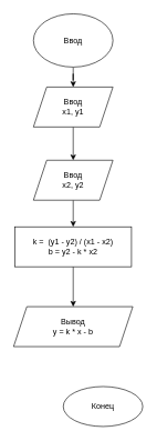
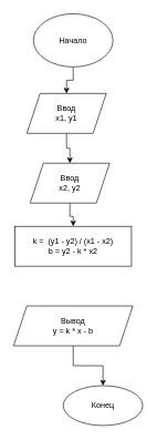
  <mxCell id="0" />
  <mxCell id="1" parent="0" />
  <mxCell id="2" value="" style="edgeStyle=orthogonalEdgeStyle;rounded=0;orthogonalLoop=1;jettySize=auto;html=1;" edge="1" parent="1" source="3" target="5"><mxGeometry relative="1" as="geometry" /></mxCell>
- <mxCell id="3" value="Ввод" style="ellipse;whiteSpace=wrap;html=1;" vertex="1" parent="1"><mxGeometry x="50" y="20" width="120" height="80" as="geometry" /></mxCell>
+ <mxCell id="3" value="Начало" style="ellipse;whiteSpace=wrap;html=1;" vertex="1" parent="1"><mxGeometry x="50" y="20" width="120" height="80" as="geometry" /></mxCell>
  <mxCell id="4" value="" style="edgeStyle=orthogonalEdgeStyle;rounded=0;orthogonalLoop=1;jettySize=auto;html=1;" edge="1" parent="1" source="5" target="7"><mxGeometry relative="1" as="geometry" /></mxCell>
- <mxCell id="5" value="Ввод&lt;br&gt;x1, y1" style="shape=parallelogram;perimeter=parallelogramPerimeter;whiteSpace=wrap;html=1;fixedSize=1;" vertex="1" parent="1"><mxGeometry x="50" y="130" width="120" height="60" as="geometry" /></mxCell>
+ <mxCell id="5" value="Ввод&lt;br&gt;x1, y1" style="shape=parallelogram;perimeter=parallelogramPerimeter;whiteSpace=wrap;html=1;fixedSize=1;" vertex="1" parent="1"><mxGeometry x="40" y="140" width="120" height="60" as="geometry" /></mxCell>
  <mxCell id="6" value="" style="edgeStyle=orthogonalEdgeStyle;rounded=0;orthogonalLoop=1;jettySize=auto;html=1;" edge="1" parent="1" source="7" target="9"><mxGeometry relative="1" as="geometry" /></mxCell>
- <mxCell id="7" value="Ввод&lt;br&gt;x2, y2" style="shape=parallelogram;perimeter=parallelogramPerimeter;whiteSpace=wrap;html=1;fixedSize=1;" vertex="1" parent="1"><mxGeometry x="50" y="240" width="120" height="60" as="geometry" /></mxCell>
- <mxCell id="8" value="" style="edgeStyle=orthogonalEdgeStyle;rounded=0;orthogonalLoop=1;jettySize=auto;html=1;" edge="1" parent="1" source="9" target="11"><mxGeometry relative="1" as="geometry" /></mxCell>
+ <mxCell id="7" value="Ввод&lt;br&gt;x2, y2" style="shape=parallelogram;perimeter=parallelogramPerimeter;whiteSpace=wrap;html=1;fixedSize=1;" vertex="1" parent="1"><mxGeometry x="45" y="245" width="120" height="60" as="geometry" /></mxCell>
  <mxCell id="9" value="k =&amp;nbsp; (y1 - y2) / (x1 - x2)&lt;br&gt;b = y2 - k * x2" style="whiteSpace=wrap;html=1;" vertex="1" parent="1"><mxGeometry x="22" y="340" width="176" height="60" as="geometry" /></mxCell>
+ <mxCell id="10" value="" style="edgeStyle=orthogonalEdgeStyle;rounded=0;orthogonalLoop=1;jettySize=auto;html=1;" edge="1" parent="1" source="11" target="12"><mxGeometry relative="1" as="geometry" /></mxCell>
  <mxCell id="11" value="Вывод&lt;br&gt;y = k * x - b" style="shape=parallelogram;perimeter=parallelogramPerimeter;whiteSpace=wrap;html=1;fixedSize=1;" vertex="1" parent="1"><mxGeometry x="20" y="460" width="180" height="60" as="geometry" /></mxCell>
  <mxCell id="12" value="Конец" style="ellipse;whiteSpace=wrap;html=1;" vertex="1" parent="1"><mxGeometry x="95" y="580" width="120" height="60" as="geometry" /></mxCell>
